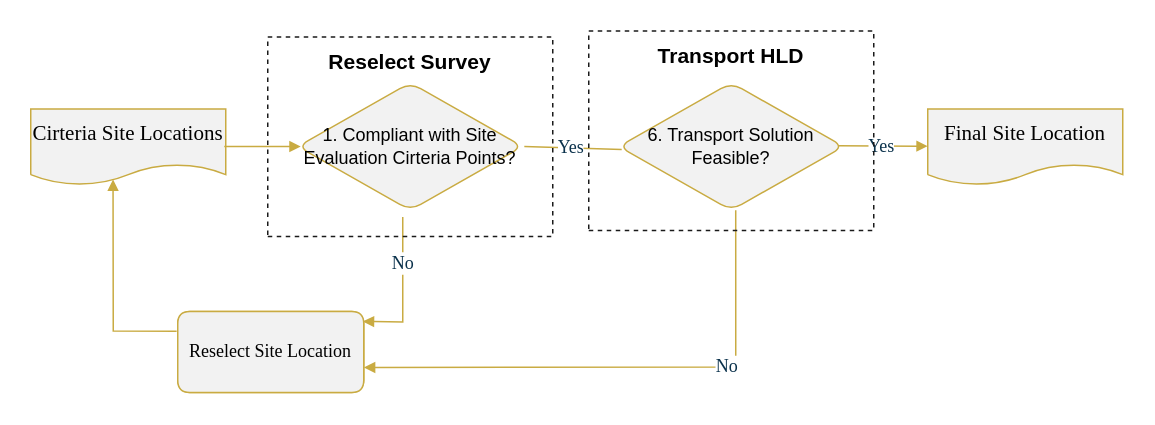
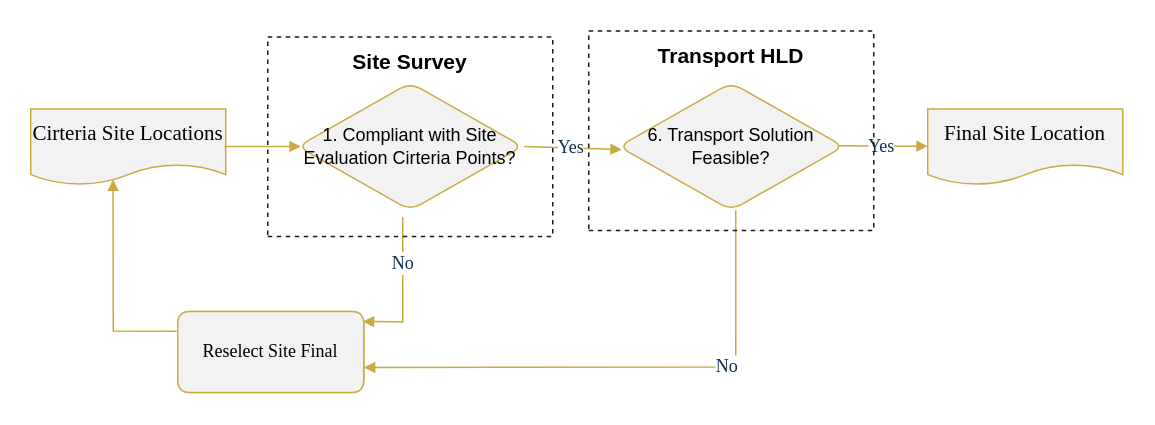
  <mxCell id="0" />
  <mxCell id="1" parent="0" />
  <mxCell id="2" value="1. Compliant with Site Evaluation Cirteria Points?" style="vsdxID=520;fillColor=#F2F2F2;gradientColor=none;shape=stencil(nZFNDsIgEIVPM1tDIY1xXesFPAERlIkIDcXf00v7YtIa04WsZt588yZ5kGp6pztLUvQ5xbO9s8mO1Jak5OBs4lwqUi2p5hiTPaV4DQZ9pwspxahYg51qoKXQ6bDnl4W2Xm3mDwxMLvE2HH8AFRg90dVodyA9hwlZz9EFshJ/u35Wf7JLrqUY00Fu7D3Cnc6/0ywSfkK1bw==);strokeColor=#C9AB42;spacingTop=-1;spacingBottom=-1;spacingLeft=-1;spacingRight=-1;labelBackgroundColor=none;rounded=1;html=1;whiteSpace=wrap;" vertex="1" parent="1"><mxGeometry x="198" y="54.5" width="150" height="85" as="geometry" /></mxCell>
  <mxCell id="3" value="&lt;font style=&quot;font-size: 14px ; font-family: &amp;#34;verdana&amp;#34; ; color: #000000 ; direction: ltr ; letter-spacing: 0px ; line-height: 120% ; opacity: 1&quot;&gt;Cirteria Site Locations&lt;br&gt;&lt;br&gt;&lt;/font&gt;" style="verticalAlign=middle;align=center;vsdxID=1030;fillColor=#F2F2F2;gradientColor=none;shape=stencil(tZJNDoIwEIVP0yWktCKyVryAJ2hkgMZKSVsFPb2FwQQwbEjsavrmm7/kEX60lWiAMGqd0TdoZe4qwk+EMVlXYKTzEeEZ4cdCGyiNftQ5/hvhSUYHBXKsiXqaUWGuF/kG1JIwnT9ksMldP/vhHaIUUy/8HZIwHoQzskrWqyxdByO6GV1u4O/qLx7pOAopQ96MBWkS7vYofaGVjrQLRCdtYLQTTup6dpQSpoTATwsKJcpZyrYAzY+8fb8/rxdN1/PBYBq0k1QKPTfNL03mJTQozz4=);strokeColor=#C9AB42;spacingTop=-1;spacingBottom=-1;spacingLeft=-1;spacingRight=-1;labelBackgroundColor=none;rounded=1;html=1;whiteSpace=wrap;" vertex="1" parent="1"><mxGeometry x="20" y="72" width="130" height="50" as="geometry" /></mxCell>
  <mxCell id="4" value="6. Transport Solution Feasible?" style="vsdxID=520;fillColor=#F2F2F2;gradientColor=none;shape=stencil(nZFNDsIgEIVPM1tDIY1xXesFPAERlIkIDcXf00v7YtIa04WsZt588yZ5kGp6pztLUvQ5xbO9s8mO1Jak5OBs4lwqUi2p5hiTPaV4DQZ9pwspxahYg51qoKXQ6bDnl4W2Xm3mDwxMLvE2HH8AFRg90dVodyA9hwlZz9EFshJ/u35Wf7JLrqUY00Fu7D3Cnc6/0ywSfkK1bw==);strokeColor=#C9AB42;spacingTop=-1;spacingBottom=-1;spacingLeft=-1;spacingRight=-1;labelBackgroundColor=none;rounded=1;html=1;whiteSpace=wrap;" vertex="1" parent="1"><mxGeometry x="412" y="54.5" width="150" height="85" as="geometry" /></mxCell>
  <mxCell id="5" value="&lt;font style=&quot;font-size: 14px ; font-family: &amp;#34;verdana&amp;#34; ; color: #000000 ; direction: ltr ; letter-spacing: 0px ; line-height: 120% ; opacity: 1&quot;&gt;Final Site Location&lt;br&gt;&lt;br&gt;&lt;/font&gt;" style="verticalAlign=middle;align=center;vsdxID=1030;fillColor=#F2F2F2;gradientColor=none;shape=stencil(tZJNDoIwEIVP0yWktCKyVryAJ2hkgMZKSVsFPb2FwQQwbEjsavrmm7/kEX60lWiAMGqd0TdoZe4qwk+EMVlXYKTzEeEZ4cdCGyiNftQ5/hvhSUYHBXKsiXqaUWGuF/kG1JIwnT9ksMldP/vhHaIUUy/8HZIwHoQzskrWqyxdByO6GV1u4O/qLx7pOAopQ96MBWkS7vYofaGVjrQLRCdtYLQTTup6dpQSpoTATwsKJcpZyrYAzY+8fb8/rxdN1/PBYBq0k1QKPTfNL03mJTQozz4=);strokeColor=#C9AB42;spacingTop=-1;spacingBottom=-1;spacingLeft=-1;spacingRight=-1;labelBackgroundColor=none;rounded=1;html=1;whiteSpace=wrap;" vertex="1" parent="1"><mxGeometry x="618" y="72" width="130" height="50" as="geometry" /></mxCell>
  <mxCell id="6" style="vsdxID=546;fillColor=#F2F2F2;gradientColor=none;strokeColor=#C9AB42;spacingTop=-1;spacingBottom=-1;spacingLeft=-1;spacingRight=-1;labelBackgroundColor=none;rounded=1;html=1;whiteSpace=wrap;" vertex="1" parent="1"><mxGeometry x="118" y="207" width="124" height="54" as="geometry" /></mxCell>
  <mxCell id="7" style="vsdxID=547;fillColor=#F2F2F2;gradientColor=none;shape=stencil(nZFLDsIwDERP4y0KyQKxLuUCnCAihliEpEpL+ZyetANS6YJFs7JnXmxpTKZqvW2YtGq7nC58F9d5MjvSWqLnLF2pyNRkqlPKfM7pFh36xhZSq1Fhhz/rgdbK5uNBXgxts9r+PjAYck39sPwBVMF6foYp9HugQeIE/ZqL4D/oQnC2vhRjPAhOQkC6U38eZ5FwClO/AQ==);strokeColor=#C9AB42;spacingTop=-1;spacingBottom=-1;spacingLeft=-1;spacingRight=-1;labelBackgroundColor=none;rounded=1;html=1;whiteSpace=wrap;" vertex="1" parent="6"><mxGeometry width="124" height="54" as="geometry" /></mxCell>
- <mxCell id="8" value="&lt;font style=&quot;font-size: 12px ; font-family: &amp;#34;verdana&amp;#34; ; color: #000000 ; direction: ltr ; letter-spacing: 0px ; line-height: 120% ; opacity: 1&quot;&gt;Reselect Site Location&lt;br&gt;&lt;/font&gt;" style="text;vsdxID=546;fillColor=#F2F2F2;gradientColor=none;strokeColor=#C9AB42;spacingTop=-1;spacingBottom=-1;spacingLeft=-1;spacingRight=-1;labelBackgroundColor=none;rounded=1;html=1;whiteSpace=wrap;verticalAlign=middle;align=center;;html=1;" vertex="1" parent="6"><mxGeometry y="26.73" width="124.16" as="geometry" /></mxCell>
+ <mxCell id="8" value="&lt;font style=&quot;font-size: 12px ; font-family: &amp;#34;verdana&amp;#34; ; color: #000000 ; direction: ltr ; letter-spacing: 0px ; line-height: 120% ; opacity: 1&quot;&gt;Reselect Site Final&lt;br&gt;&lt;/font&gt;" style="text;vsdxID=546;fillColor=#F2F2F2;gradientColor=none;strokeColor=#C9AB42;spacingTop=-1;spacingBottom=-1;spacingLeft=-1;spacingRight=-1;labelBackgroundColor=none;rounded=1;html=1;whiteSpace=wrap;verticalAlign=middle;align=center;;html=1;" vertex="1" parent="6"><mxGeometry y="26.73" width="124.16" as="geometry" /></mxCell>
  <mxCell id="9" style="vsdxID=1031;edgeStyle=none;startArrow=none;endArrow=block;startSize=5;endSize=5;strokeColor=#C9AB42;spacingTop=0;spacingBottom=0;spacingLeft=0;spacingRight=0;verticalAlign=middle;html=1;labelBackgroundColor=#ffffff;rounded=0;entryX=0.013;entryY=0.5;entryDx=0;entryDy=0;entryPerimeter=0;fillColor=#F2F2F2;" edge="1" parent="1" target="2"><mxGeometry relative="1" as="geometry"><mxPoint x="10" y="-1" as="offset" /><Array as="points" /><mxPoint x="149" y="97" as="sourcePoint" /><mxPoint x="418" y="-186" as="targetPoint" /></mxGeometry></mxCell>
- <mxCell id="10" value="&lt;font style=&quot;font-size:12px;font-family:Verdana;color:#0a314b;direction:ltr;letter-spacing:0px;line-height:120%;opacity:1&quot;&gt;Yes&lt;br/&gt;&lt;/font&gt;" style="vsdxID=594;edgeStyle=none;startArrow=none;endArrow=none;startSize=5;endSize=5;strokeColor=#C9AB42;spacingTop=0;spacingBottom=0;spacingLeft=0;spacingRight=0;verticalAlign=middle;html=1;labelBackgroundColor=#ffffff;rounded=0;align=center;exitX=1.007;exitY=0.5;exitDx=0;exitDy=0;exitPerimeter=0;entryX=0.013;entryY=0.524;entryDx=0;entryDy=0;entryPerimeter=0;fillColor=#F2F2F2;" edge="1" parent="1" source="2" target="4"><mxGeometry relative="1" as="geometry"><mxPoint x="-1" as="offset" /><Array as="points" /><mxPoint x="378" y="170.97" as="sourcePoint" /><mxPoint x="591" y="206.97" as="targetPoint" /></mxGeometry></mxCell>
+ <mxCell id="10" value="&lt;font style=&quot;font-size:12px;font-family:Verdana;color:#0a314b;direction:ltr;letter-spacing:0px;line-height:120%;opacity:1&quot;&gt;Yes&lt;br/&gt;&lt;/font&gt;" style="vsdxID=594;edgeStyle=none;startArrow=none;endArrow=block;startSize=5;endSize=5;strokeColor=#C9AB42;spacingTop=0;spacingBottom=0;spacingLeft=0;spacingRight=0;verticalAlign=middle;html=1;labelBackgroundColor=#ffffff;rounded=0;align=center;exitX=1.007;exitY=0.5;exitDx=0;exitDy=0;exitPerimeter=0;entryX=0.013;entryY=0.524;entryDx=0;entryDy=0;entryPerimeter=0;fillColor=#F2F2F2;" edge="1" parent="1" source="2" target="4"><mxGeometry relative="1" as="geometry"><mxPoint x="-1" as="offset" /><Array as="points" /><mxPoint x="378" y="170.97" as="sourcePoint" /><mxPoint x="591" y="206.97" as="targetPoint" /></mxGeometry></mxCell>
  <mxCell id="11" value="&lt;font style=&quot;font-size:12px;font-family:Verdana;color:#0a314b;direction:ltr;letter-spacing:0px;line-height:120%;opacity:1&quot;&gt;Yes&lt;br/&gt;&lt;/font&gt;" style="vsdxID=594;edgeStyle=none;startArrow=none;endArrow=block;startSize=5;endSize=5;strokeColor=#C9AB42;spacingTop=0;spacingBottom=0;spacingLeft=0;spacingRight=0;verticalAlign=middle;html=1;labelBackgroundColor=#ffffff;rounded=0;align=center;fillColor=#F2F2F2;exitX=0.975;exitY=0.495;exitDx=0;exitDy=0;exitPerimeter=0;" edge="1" parent="1" source="4" target="5"><mxGeometry relative="1" as="geometry"><mxPoint x="-1" as="offset" /><Array as="points" /><mxPoint x="558" y="99" as="sourcePoint" /><mxPoint x="423.95" y="109.04" as="targetPoint" /></mxGeometry></mxCell>
  <mxCell id="12" value="&lt;font style=&quot;font-size:12px;font-family:Verdana;color:#0a314b;direction:ltr;letter-spacing:0px;line-height:120%;opacity:1&quot;&gt;No&lt;br/&gt;&lt;/font&gt;" style="vsdxID=569;edgeStyle=none;startArrow=none;endArrow=block;startSize=5;endSize=5;strokeColor=#C9AB42;spacingTop=0;spacingBottom=0;spacingLeft=0;spacingRight=0;verticalAlign=middle;html=1;labelBackgroundColor=#ffffff;rounded=0;align=center;fillColor=#F2F2F2;entryX=0.995;entryY=0.123;entryDx=0;entryDy=0;entryPerimeter=0;" edge="1" parent="1" target="7"><mxGeometry x="-0.368" relative="1" as="geometry"><mxPoint as="offset" /><Array as="points"><mxPoint x="268" y="214" /></Array><mxPoint x="268" y="144" as="sourcePoint" /><mxPoint x="248" y="214" as="targetPoint" /></mxGeometry></mxCell>
  <mxCell id="13" value="&lt;font style=&quot;font-size:12px;font-family:Verdana;color:#0a314b;direction:ltr;letter-spacing:0px;line-height:120%;opacity:1&quot;&gt;No&lt;br/&gt;&lt;/font&gt;" style="vsdxID=569;edgeStyle=none;startArrow=none;endArrow=block;startSize=5;endSize=5;strokeColor=#C9AB42;spacingTop=0;spacingBottom=0;spacingLeft=0;spacingRight=0;verticalAlign=middle;html=1;labelBackgroundColor=#ffffff;rounded=0;align=center;fillColor=#F2F2F2;entryX=1.001;entryY=0.691;entryDx=0;entryDy=0;entryPerimeter=0;" edge="1" parent="1" target="7"><mxGeometry x="-0.368" relative="1" as="geometry"><mxPoint as="offset" /><Array as="points"><mxPoint x="490" y="244" /></Array><mxPoint x="489.98" y="139.5" as="sourcePoint" /><mxPoint x="248" y="244" as="targetPoint" /></mxGeometry></mxCell>
  <mxCell id="14" style="vsdxID=970;edgeStyle=none;startArrow=none;endArrow=block;startSize=5;endSize=5;strokeColor=#C9AB42;spacingTop=0;spacingBottom=0;spacingLeft=0;spacingRight=0;verticalAlign=middle;html=1;labelBackgroundColor=#ffffff;rounded=0;exitX=-0.006;exitY=0.244;exitDx=0;exitDy=0;exitPerimeter=0;entryX=0.422;entryY=0.94;entryDx=0;entryDy=0;entryPerimeter=0;fillColor=#F2F2F2;" edge="1" parent="1" source="7" target="3"><mxGeometry relative="1" as="geometry"><mxPoint x="-1" as="offset" /><Array as="points"><mxPoint x="75" y="220" /></Array><mxPoint x="83" y="-304" as="sourcePoint" /><mxPoint x="355" y="-226" as="targetPoint" /></mxGeometry></mxCell>
- <mxCell id="15" value="&lt;b&gt;&lt;font style=&quot;font-size: 14px&quot;&gt;Reselect Survey&lt;br&gt;&lt;/font&gt;&lt;br&gt;&lt;br&gt;&lt;br&gt;&lt;br&gt;&lt;br&gt;&lt;br&gt;&lt;br&gt;&lt;/b&gt;" style="vsdxID=414;fillColor=none;gradientColor=none;shape=stencil(nZBLDoAgDERP0z3SIyjew0SURgSD+Lu9kMZoXLhwN9O+tukAlrNpJg1SzDH4QW/URgNYgZTkjA4UkwJUgGXng+6DX1zLfmoymdXo17xh5zmRJ6Q42BWCfc2oJfdAr+Yv+AP9Cb7OJ3H/2JG1HNGz/84klThPVCc=);dashed=1;labelBackgroundColor=none;rounded=0;html=1;whiteSpace=wrap;strokeColor=#1A1A1A;" vertex="1" parent="1"><mxGeometry x="178" y="24" width="190" height="133" as="geometry" /></mxCell>
+ <mxCell id="15" value="&lt;b&gt;&lt;font style=&quot;font-size: 14px&quot;&gt;Site Survey&lt;br&gt;&lt;/font&gt;&lt;br&gt;&lt;br&gt;&lt;br&gt;&lt;br&gt;&lt;br&gt;&lt;br&gt;&lt;br&gt;&lt;/b&gt;" style="vsdxID=414;fillColor=none;gradientColor=none;shape=stencil(nZBLDoAgDERP0z3SIyjew0SURgSD+Lu9kMZoXLhwN9O+tukAlrNpJg1SzDH4QW/URgNYgZTkjA4UkwJUgGXng+6DX1zLfmoymdXo17xh5zmRJ6Q42BWCfc2oJfdAr+Yv+AP9Cb7OJ3H/2JG1HNGz/84klThPVCc=);dashed=1;labelBackgroundColor=none;rounded=0;html=1;whiteSpace=wrap;strokeColor=#1A1A1A;" vertex="1" parent="1"><mxGeometry x="178" y="24" width="190" height="133" as="geometry" /></mxCell>
  <mxCell id="16" value="&lt;b&gt;&lt;font style=&quot;font-size: 14px&quot;&gt;Transport HLD&lt;br&gt;&lt;/font&gt;&lt;br&gt;&lt;br&gt;&lt;br&gt;&lt;br&gt;&lt;br&gt;&lt;br&gt;&lt;br&gt;&lt;/b&gt;" style="vsdxID=414;fillColor=none;gradientColor=none;shape=stencil(nZBLDoAgDERP0z3SIyjew0SURgSD+Lu9kMZoXLhwN9O+tukAlrNpJg1SzDH4QW/URgNYgZTkjA4UkwJUgGXng+6DX1zLfmoymdXo17xh5zmRJ6Q42BWCfc2oJfdAr+Yv+AP9Cb7OJ3H/2JG1HNGz/84klThPVCc=);dashed=1;labelBackgroundColor=none;rounded=0;html=1;whiteSpace=wrap;strokeColor=#1A1A1A;" vertex="1" parent="1"><mxGeometry x="392" y="20" width="190" height="133" as="geometry" /></mxCell>
